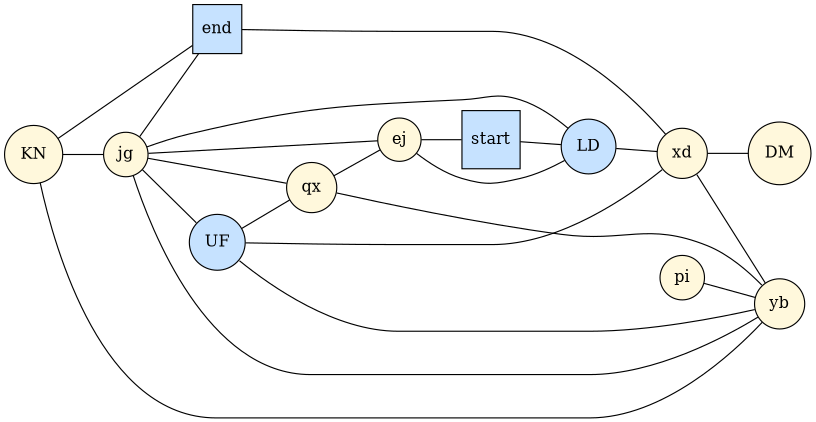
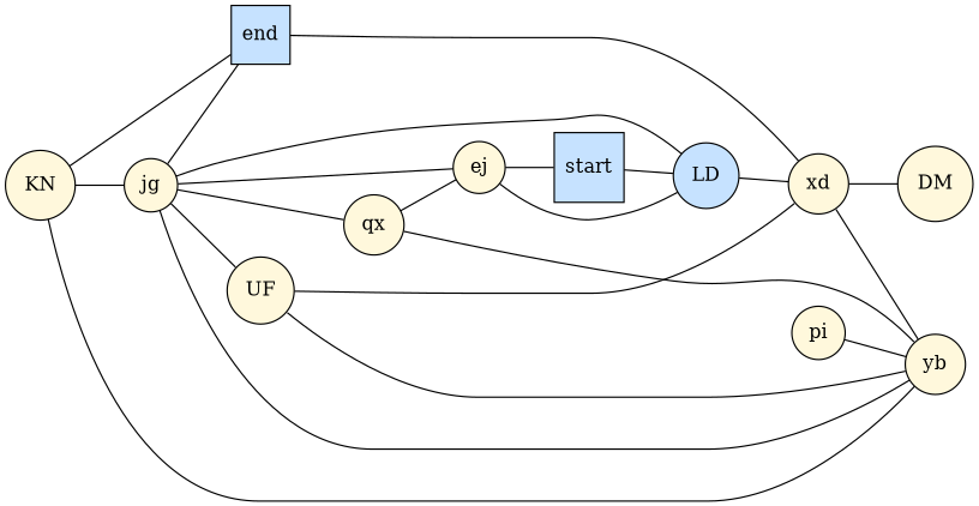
  digraph {
    rankdir=RL
    node [fillcolor=cornsilk shape=circle style=filled]
    edge [arrowhead=none penwidth=1]
    n1 [label=yb]
    n2 [label=pi]
    n3 [label=KN]
    n4 [label=xd]
    n5 [fillcolor=SlateGray1 label=LD]
    n6 [fillcolor=SlateGray1 label=end shape=square]
-   n7 [fillcolor=SlateGray1 label=UF]
+   n7 [label=UF]
    n8 [label=jg]
    n9 [label=ej]
    n10 [label=qx]
    n11 [fillcolor=SlateGray1 label=start shape=square]
    n12 [label=DM]
    n1 -> n2
    n1 -> n3
    n1 -> n4
    n4 -> n5
    n4 -> n6
    n4 -> n7
    n5 -> n11
    n6 -> n3
    n6 -> n8
    n7 -> n1
    n7 -> n8
    n8 -> n1
    n8 -> n3
    n8 -> n5
    n8 -> n9
    n9 -> n5
    n9 -> n10
    n10 -> n1
-   n10 -> n7
    n10 -> n8
    n11 -> n9
    n12 -> n4
  }
